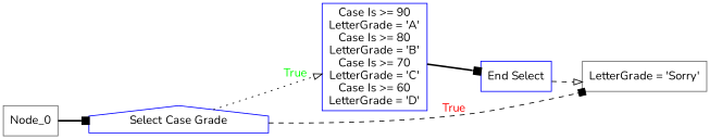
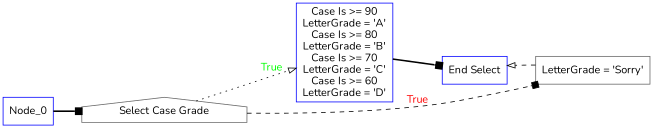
  digraph {
    fontname=Nunito
    rankdir=LR
    node [color=gray40 fontname=Nunito shape=box]
    edge [arrowhead=box fontname=Nunito style=dashed]
-   n1 [color=blue label="Select Case Grade" shape=house]
+   n1 [label="Select Case Grade" shape=house]
    n2 [color=blue label="Case Is >= 90\nLetterGrade = 'A'\nCase Is >= 80\nLetterGrade = 'B'\nCase Is >= 70\nLetterGrade = 'C'\nCase Is >= 60\nLetterGrade = 'D'"]
    n3 [label="LetterGrade = 'Sorry'"]
    n4 [color=blue label="End Select"]
-   Node_0
+   Node_0 [color=blue]
    n1 -> n2 [arrowhead=onormal fontcolor=GREEN label=True style=dotted]
    n1 -> n3 [fontcolor=RED label=True]
    n2 -> n4 [style=bold]
-   n4 -> n3 [arrowhead=onormal]
+   n3 -> n4 [arrowhead=onormal]
    Node_0 -> n1 [style=bold]
  }
